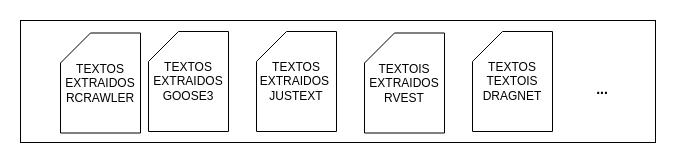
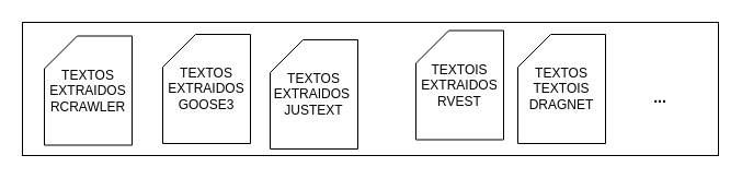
  <mxCell id="0" />
  <mxCell id="1" parent="0" />
  <mxCell id="2" value="" style="rounded=0;whiteSpace=wrap;html=1;" parent="1" vertex="1"><mxGeometry x="20" y="20" width="635" height="122" as="geometry" /></mxCell>
- <mxCell id="3" value="TEXTOS EXTRAIDOS RCRAWLER" style="shape=card;whiteSpace=wrap;html=1;" parent="1" vertex="1"><mxGeometry x="60" y="32.5" width="80" height="100" as="geometry" /></mxCell>
+ <mxCell id="3" value="TEXTOS EXTRAIDOS RCRAWLER" style="shape=card;whiteSpace=wrap;html=1;" parent="1" vertex="1"><mxGeometry x="40" y="32.5" width="80" height="100" as="geometry" /></mxCell>
  <mxCell id="4" value="TEXTOS EXTRAIDOS GOOSE3" style="shape=card;whiteSpace=wrap;html=1;" parent="1" vertex="1"><mxGeometry x="148" y="31" width="80" height="100" as="geometry" /></mxCell>
- <mxCell id="5" value="TEXTOS EXTRAIDOS&amp;nbsp; JUSTEXT" style="shape=card;whiteSpace=wrap;html=1;" parent="1" vertex="1"><mxGeometry x="256" y="31" width="80" height="100" as="geometry" /></mxCell>
- <mxCell id="6" value="TEXTOIS EXTRAIDOS RVEST" style="shape=card;whiteSpace=wrap;html=1;" parent="1" vertex="1"><mxGeometry x="364" y="32.5" width="80" height="100" as="geometry" /></mxCell>
+ <mxCell id="5" value="TEXTOS EXTRAIDOS&amp;nbsp; JUSTEXT" style="shape=card;whiteSpace=wrap;html=1;" parent="1" vertex="1"><mxGeometry x="246" y="36" width="80" height="100" as="geometry" /></mxCell>
+ <mxCell id="6" value="TEXTOIS EXTRAIDOS RVEST" style="shape=card;whiteSpace=wrap;html=1;" parent="1" vertex="1"><mxGeometry x="379" y="27.5" width="80" height="100" as="geometry" /></mxCell>
  <mxCell id="7" value="TEXTOS TEXTOIS DRAGNET" style="shape=card;whiteSpace=wrap;html=1;" parent="1" vertex="1"><mxGeometry x="472" y="31" width="80" height="100" as="geometry" /></mxCell>
  <mxCell id="8" value="&lt;font style=&quot;font-size: 14px&quot;&gt;&lt;b&gt;...&lt;/b&gt;&lt;/font&gt;" style="text;html=1;strokeColor=none;fillColor=none;align=center;verticalAlign=middle;whiteSpace=wrap;rounded=0;" parent="1" vertex="1"><mxGeometry x="572" y="74" width="60" height="30" as="geometry" /></mxCell>
